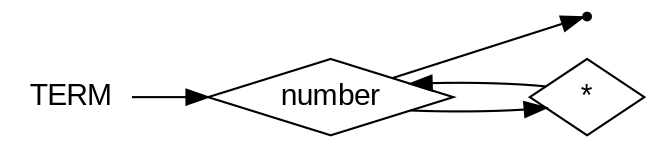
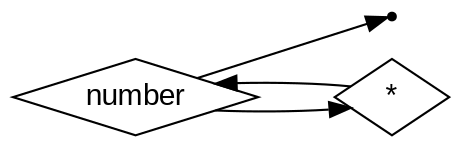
  digraph {
    rankdir=LR
    node [fontname=Arial shape=diamond]
-   n1 [label=TERM shape=plaintext]
    n2 [label=number]
    end [shape=point]
    n4 [label="*"]
-   n1 -> n2
    n2 -> end
    n2 -> n4
    n4 -> n2
  }
